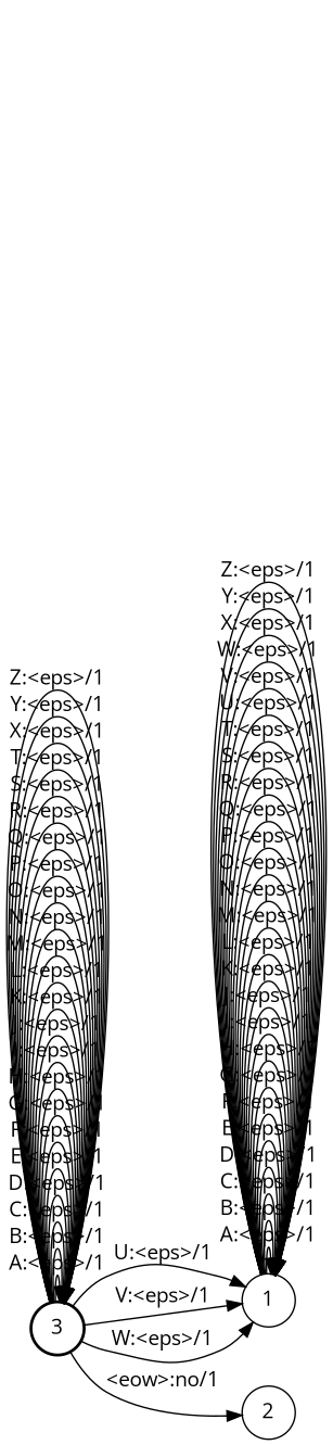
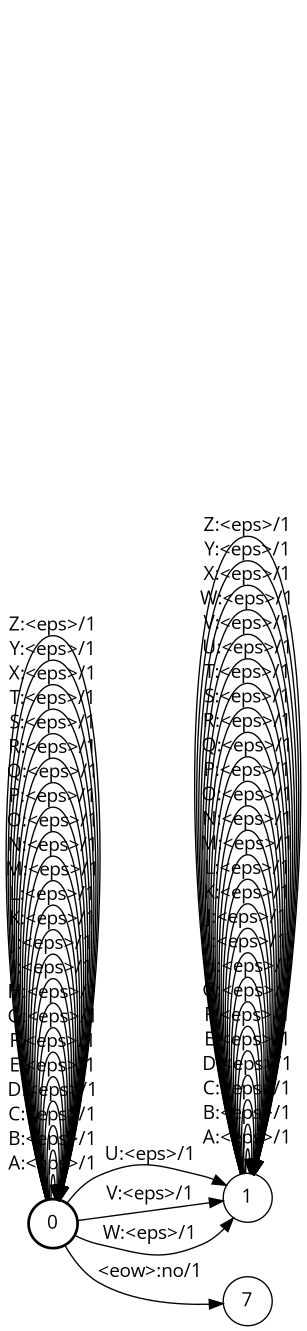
  digraph {
    fontname="Open Sans"
    nodesep=0.25
    rankdir=LR
    ranksep=0.4
    node [fontname="Open Sans" fontsize=14 shape=circle style=solid]
    edge [fontname="Open Sans" fontsize=14]
-   n1 [label=3 style=bold]
+   n1 [label=0 style=bold]
    n2 [label=1]
-   n3 [label=2]
+   n3 [label=7]
    n1 -> n1 [label="A:<eps>/1"]
    n1 -> n1 [label="B:<eps>/1"]
    n1 -> n1 [label="C:<eps>/1"]
    n1 -> n1 [label="D:<eps>/1"]
    n1 -> n1 [label="E:<eps>/1"]
    n1 -> n1 [label="F:<eps>/1"]
    n1 -> n1 [label="G:<eps>/1"]
    n1 -> n1 [label="H:<eps>/1"]
    n1 -> n1 [label="I:<eps>/1"]
    n1 -> n1 [label="J:<eps>/1"]
    n1 -> n1 [label="K:<eps>/1"]
    n1 -> n1 [label="L:<eps>/1"]
    n1 -> n1 [label="M:<eps>/1"]
    n1 -> n1 [label="N:<eps>/1"]
    n1 -> n1 [label="O:<eps>/1"]
    n1 -> n1 [label="P:<eps>/1"]
    n1 -> n1 [label="Q:<eps>/1"]
    n1 -> n1 [label="R:<eps>/1"]
    n1 -> n1 [label="S:<eps>/1"]
    n1 -> n1 [label="T:<eps>/1"]
    n1 -> n1 [label="X:<eps>/1"]
    n1 -> n1 [label="Y:<eps>/1"]
    n1 -> n1 [label="Z:<eps>/1"]
    n1 -> n2 [label="U:<eps>/1"]
    n1 -> n2 [label="V:<eps>/1"]
    n1 -> n2 [label="W:<eps>/1"]
    n1 -> n3 [label="<eow>:no/1"]
    n2 -> n2 [label="A:<eps>/1"]
    n2 -> n2 [label="B:<eps>/1"]
    n2 -> n2 [label="C:<eps>/1"]
    n2 -> n2 [label="D:<eps>/1"]
    n2 -> n2 [label="E:<eps>/1"]
    n2 -> n2 [label="F:<eps>/1"]
    n2 -> n2 [label="G:<eps>/1"]
    n2 -> n2 [label="H:<eps>/1"]
    n2 -> n2 [label="I:<eps>/1"]
    n2 -> n2 [label="J:<eps>/1"]
    n2 -> n2 [label="K:<eps>/1"]
    n2 -> n2 [label="L:<eps>/1"]
    n2 -> n2 [label="M:<eps>/1"]
    n2 -> n2 [label="N:<eps>/1"]
    n2 -> n2 [label="O:<eps>/1"]
    n2 -> n2 [label="P:<eps>/1"]
    n2 -> n2 [label="Q:<eps>/1"]
    n2 -> n2 [label="R:<eps>/1"]
    n2 -> n2 [label="S:<eps>/1"]
    n2 -> n2 [label="T:<eps>/1"]
    n2 -> n2 [label="U:<eps>/1"]
    n2 -> n2 [label="V:<eps>/1"]
    n2 -> n2 [label="W:<eps>/1"]
    n2 -> n2 [label="X:<eps>/1"]
    n2 -> n2 [label="Y:<eps>/1"]
    n2 -> n2 [label="Z:<eps>/1"]
  }
